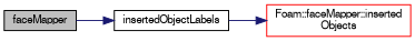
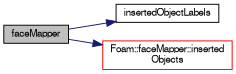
  digraph {
    rankdir=LR
    node [color=black fontname=FreeSans fontsize=10 shape=record]
    edge [color=midnightblue fontname=FreeSans fontsize=10 labelfontname=FreeSans labelfontsize=10 style=solid]
    n1 [fillcolor=grey75 fontcolor=black height=0.2 label=faceMapper style=filled width=0.4]
    n2 [height=0.2 label=insertedObjectLabels width=0.4]
    n3 [color=red height=0.2 label="Foam::faceMapper::inserted\lObjects" width=0.4]
    n1 -> n2
-   n2 -> n3
+   n1 -> n3
  }
